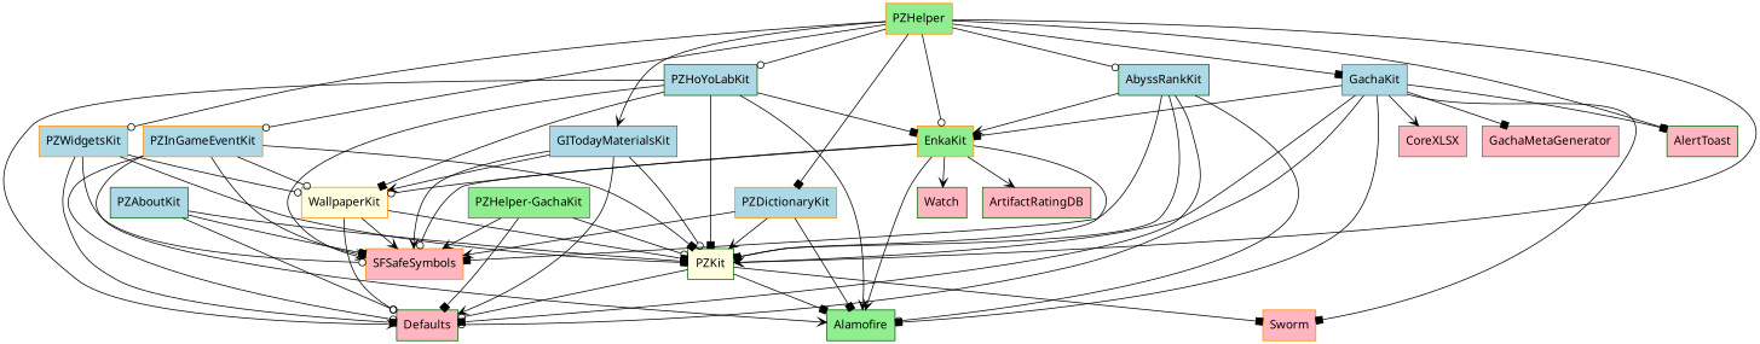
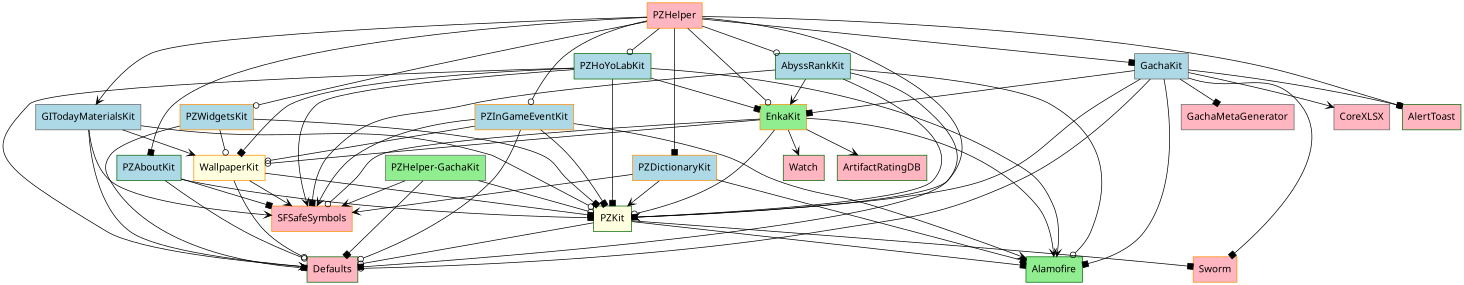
  digraph {
    fontname="Noto Sans"
    rankdir=TB
    node [color=darkgreen fillcolor=lightblue fontname="Noto Sans" shape=box style=filled]
    edge [arrowhead=box fontname="Noto Sans"]
-   PZHelper [color=darkorange fillcolor=lightgreen]
+   PZHelper [color=darkorange fillcolor=lightpink]
    PZKit [fillcolor=lightyellow]
    EnkaKit [color=darkorange fillcolor=lightgreen]
    GachaKit [color=gray40]
    AbyssRankKit
    GITodayMaterialsKit [color=gray40]
    PZDictionaryKit [color=darkorange]
    PZHoYoLabKit
    PZInGameEventKit [color=darkorange]
    PZWidgetsKit [color=darkorange]
    PZAboutKit
    AlertToast [fillcolor=lightpink]
    Defaults [fillcolor=lightpink]
    Alamofire [fillcolor=lightgreen]
    Sworm [color=darkorange fillcolor=lightpink]
    SFSafeSymbols [color=darkorange fillcolor=lightpink]
    WallpaperKit [color=darkorange fillcolor=lightyellow]
    n18 [fillcolor=lightpink label=Watch]
    ArtifactRatingDB [fillcolor=lightpink]
    CoreXLSX [color=gray40 fillcolor=lightpink]
    GachaMetaGenerator [color=gray40 fillcolor=lightpink]
    n22 [color=gray40 fillcolor=lightgreen label="PZHelper-GachaKit"]
    PZHelper -> PZKit [arrowhead=vee]
    PZHelper -> EnkaKit [arrowhead=odot]
    PZHelper -> GachaKit
    PZHelper -> AbyssRankKit [arrowhead=odot]
    PZHelper -> GITodayMaterialsKit [arrowhead=vee]
    PZHelper -> PZDictionaryKit
    PZHelper -> PZHoYoLabKit [arrowhead=odot]
    PZHelper -> PZInGameEventKit [arrowhead=odot]
    PZHelper -> PZWidgetsKit [arrowhead=odot]
+   PZHelper -> PZAboutKit
    PZHelper -> AlertToast [arrowhead=odot]
    PZKit -> Defaults [arrowhead=odot]
    PZKit -> Alamofire
    PZKit -> Sworm
    EnkaKit -> PZKit [arrowhead=odot]
    EnkaKit -> Alamofire [arrowhead=vee]
    EnkaKit -> SFSafeSymbols [arrowhead=odot]
    EnkaKit -> WallpaperKit [arrowhead=odot]
    EnkaKit -> n18 [arrowhead=vee]
    EnkaKit -> ArtifactRatingDB [arrowhead=vee]
    GachaKit -> PZKit [arrowhead=vee]
    GachaKit -> EnkaKit
    GachaKit -> AlertToast
    GachaKit -> Defaults [arrowhead=odot]
    GachaKit -> Alamofire
    GachaKit -> Sworm
    GachaKit -> CoreXLSX [arrowhead=vee]
    GachaKit -> GachaMetaGenerator
    AbyssRankKit -> PZKit
    AbyssRankKit -> EnkaKit [arrowhead=vee]
    AbyssRankKit -> Defaults
    AbyssRankKit -> Alamofire [arrowhead=odot]
    AbyssRankKit -> SFSafeSymbols
    GITodayMaterialsKit -> PZKit [arrowhead=odot]
    GITodayMaterialsKit -> Defaults [arrowhead=vee]
    GITodayMaterialsKit -> SFSafeSymbols [arrowhead=vee]
    GITodayMaterialsKit -> WallpaperKit [arrowhead=vee]
    PZDictionaryKit -> PZKit [arrowhead=vee]
    PZDictionaryKit -> Alamofire
    PZDictionaryKit -> SFSafeSymbols [arrowhead=vee]
    PZHoYoLabKit -> PZKit
    PZHoYoLabKit -> EnkaKit
    PZHoYoLabKit -> Defaults [arrowhead=vee]
    PZHoYoLabKit -> Alamofire [arrowhead=vee]
    PZHoYoLabKit -> SFSafeSymbols [arrowhead=vee]
    PZHoYoLabKit -> WallpaperKit
    PZInGameEventKit -> PZKit
    PZInGameEventKit -> Defaults [arrowhead=odot]
    PZInGameEventKit -> Alamofire [arrowhead=vee]
    PZInGameEventKit -> SFSafeSymbols [arrowhead=vee]
    PZInGameEventKit -> WallpaperKit [arrowhead=odot]
    PZWidgetsKit -> PZKit
    PZWidgetsKit -> Defaults
-   PZWidgetsKit -> SFSafeSymbols [arrowhead=odot]
    PZWidgetsKit -> WallpaperKit [arrowhead=odot]
    PZAboutKit -> PZKit
    PZAboutKit -> Defaults [arrowhead=odot]
    PZAboutKit -> SFSafeSymbols
    WallpaperKit -> PZKit
    WallpaperKit -> Defaults [arrowhead=odot]
    WallpaperKit -> SFSafeSymbols [arrowhead=vee]
    n22 -> PZKit [arrowhead=odot]
    n22 -> Defaults
    n22 -> SFSafeSymbols [arrowhead=vee]
  }
